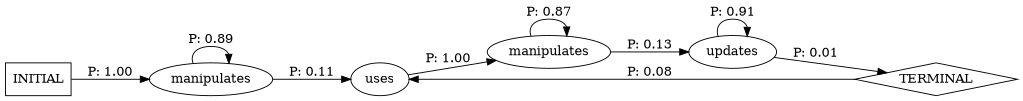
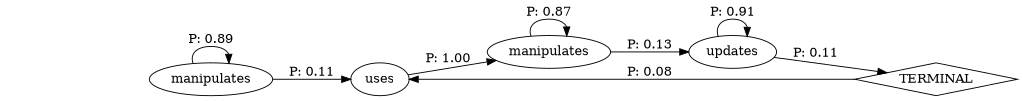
  digraph {
    rankdir=LR
    n1 [label=manipulates]
    n2 [label=uses]
    n3 [label=manipulates]
    n4 [label=updates]
    n5 [label=TERMINAL shape=diamond]
-   n6 [label=INITIAL shape=box]
    n1 -> n1 [label="P: 0.89"]
    n1 -> n2 [label="P: 0.11"]
    n2 -> n3 [label="P: 1.00"]
    n3 -> n3 [label="P: 0.87"]
    n3 -> n4 [label="P: 0.13"]
    n4 -> n4 [label="P: 0.91"]
-   n4 -> n5 [label="P: 0.01"]
+   n4 -> n5 [label="P: 0.11"]
    n5 -> n2 [label="P: 0.08"]
-   n6 -> n1 [label="P: 1.00"]
  }
